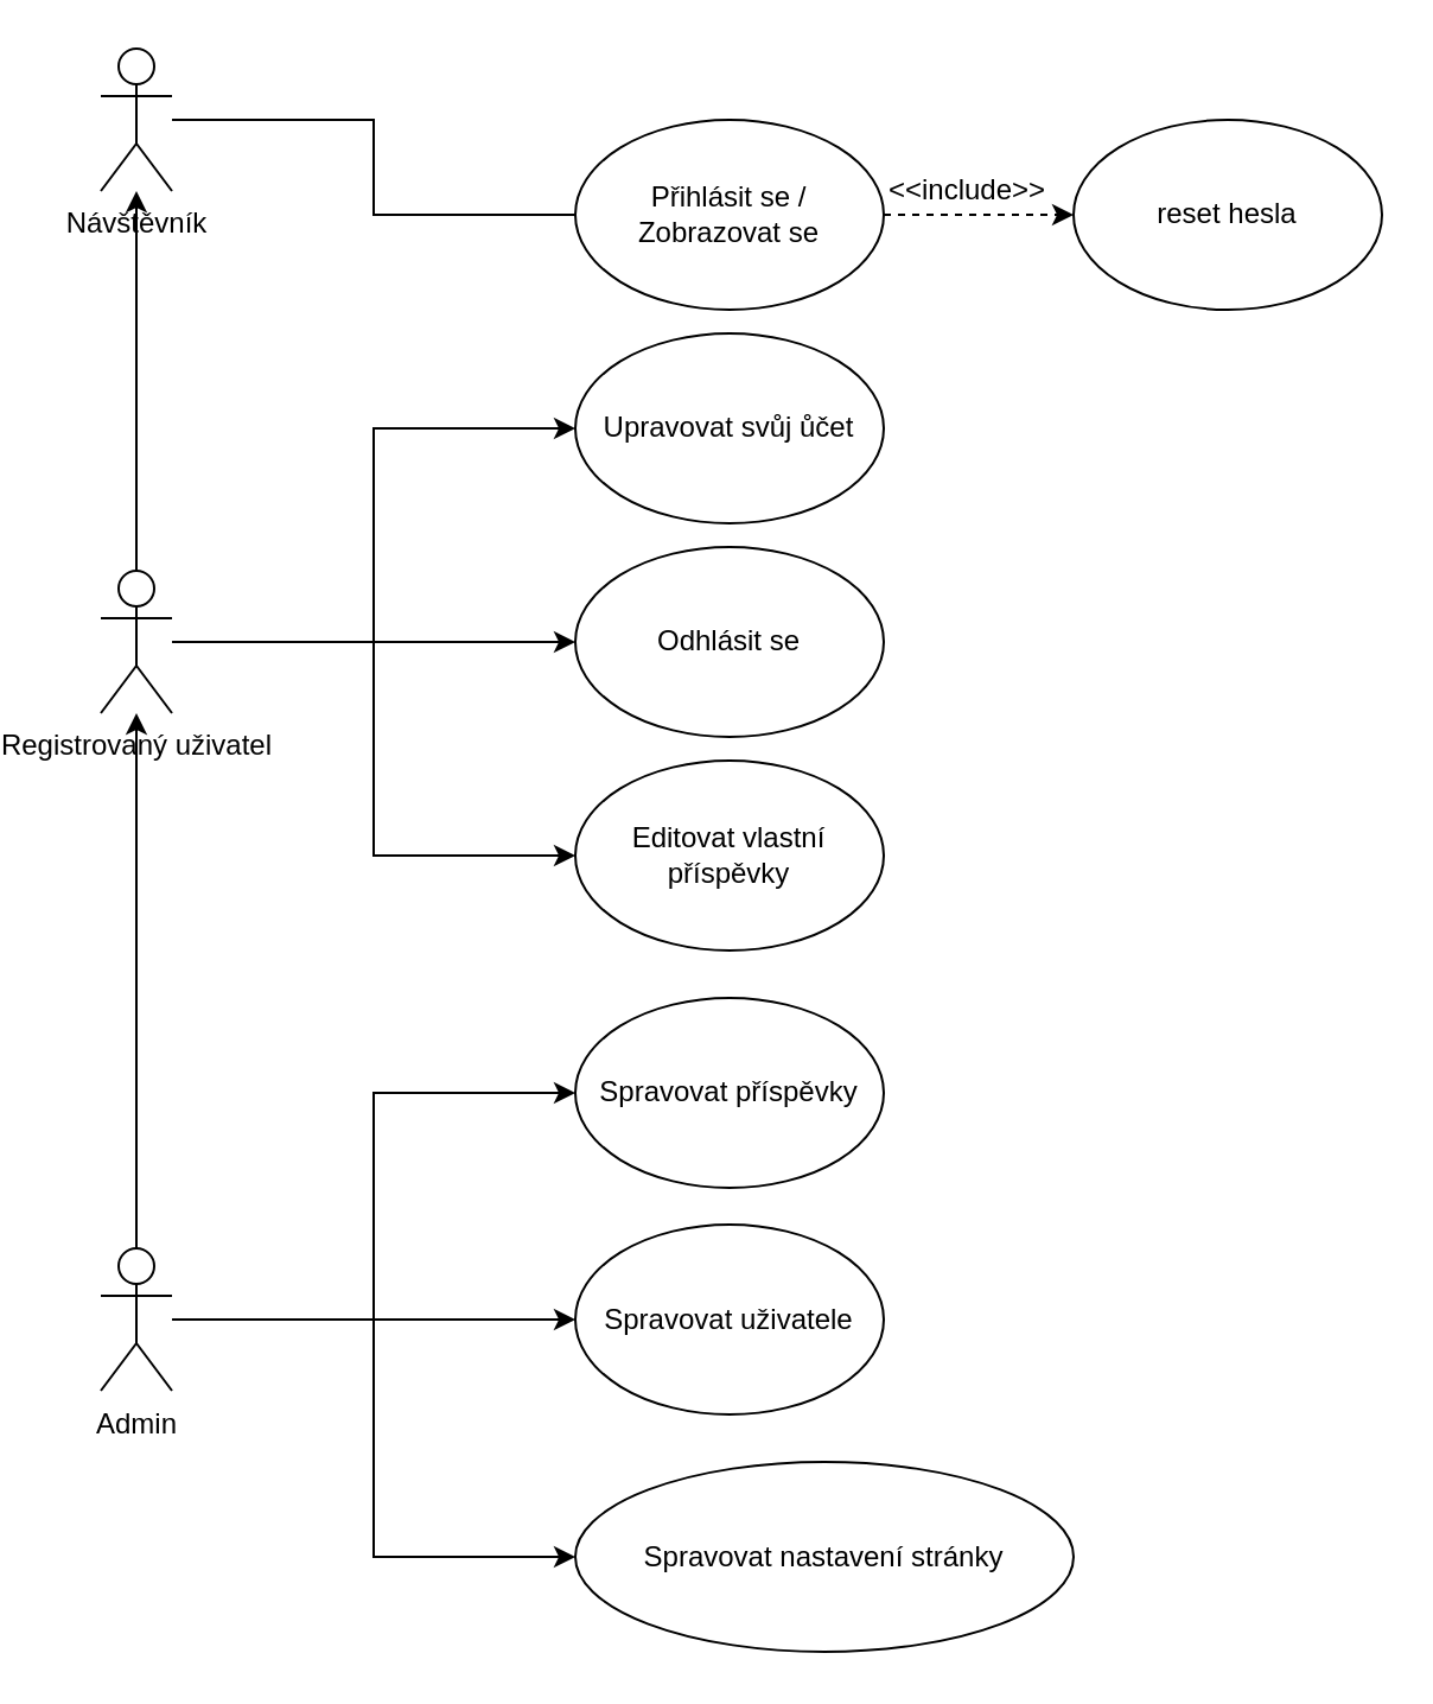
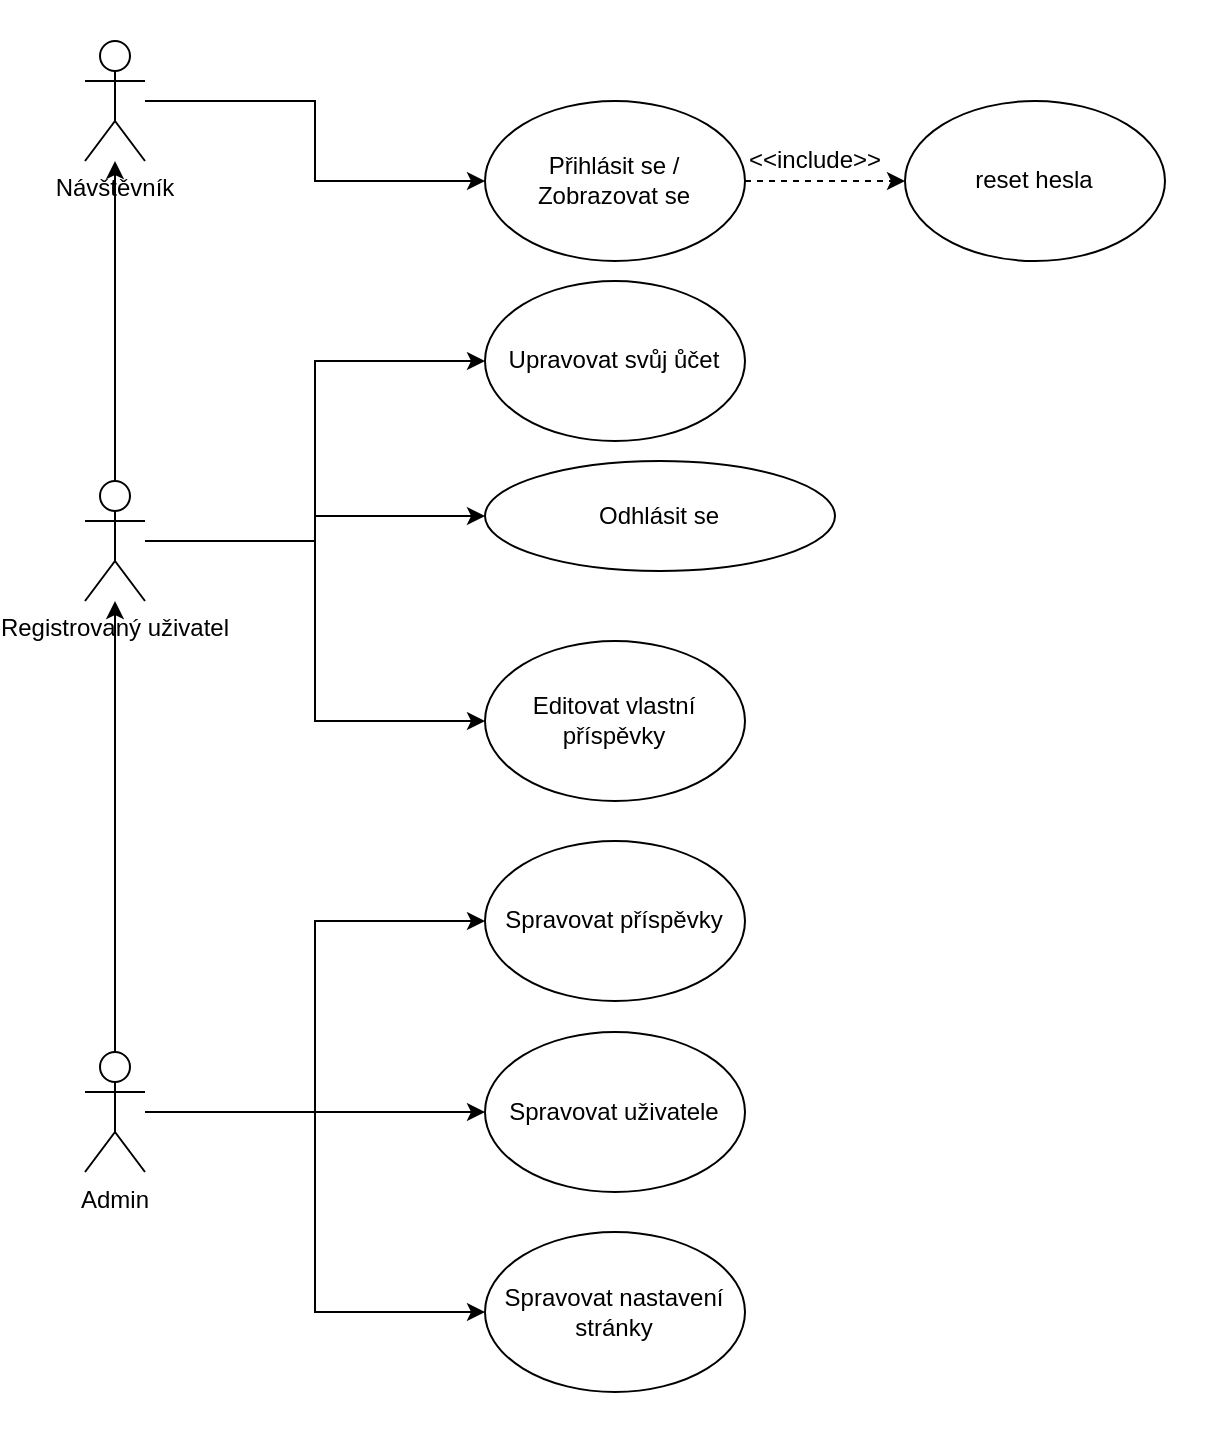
  <mxCell id="0" />
  <mxCell id="1" parent="0" />
  <mxCell id="2" style="edgeStyle=orthogonalEdgeStyle;rounded=0;orthogonalLoop=1;jettySize=auto;html=1;" edge="1" parent="1" source="6" target="15"><mxGeometry relative="1" as="geometry" /></mxCell>
  <mxCell id="3" style="edgeStyle=orthogonalEdgeStyle;rounded=0;orthogonalLoop=1;jettySize=auto;html=1;entryX=0;entryY=0.5;entryDx=0;entryDy=0;" edge="1" parent="1" source="6" target="18"><mxGeometry relative="1" as="geometry" /></mxCell>
  <mxCell id="4" style="edgeStyle=orthogonalEdgeStyle;rounded=0;orthogonalLoop=1;jettySize=auto;html=1;entryX=0;entryY=0.5;entryDx=0;entryDy=0;" edge="1" parent="1" source="6" target="19"><mxGeometry relative="1" as="geometry" /></mxCell>
  <mxCell id="5" style="edgeStyle=orthogonalEdgeStyle;rounded=0;orthogonalLoop=1;jettySize=auto;html=1;entryX=0;entryY=0.5;entryDx=0;entryDy=0;" edge="1" parent="1" source="6" target="12"><mxGeometry relative="1" as="geometry"><mxPoint x="120" y="390" as="targetPoint" /></mxGeometry></mxCell>
  <mxCell id="6" value="Registrovaný uživatel" style="shape=umlActor;verticalLabelPosition=bottom;verticalAlign=top;html=1;outlineConnect=0;" vertex="1" parent="1"><mxGeometry x="20" y="240" width="30" height="60" as="geometry" /></mxCell>
  <mxCell id="7" style="edgeStyle=orthogonalEdgeStyle;rounded=0;orthogonalLoop=1;jettySize=auto;html=1;" edge="1" parent="1" source="11" target="6"><mxGeometry relative="1" as="geometry"><mxPoint x="35" y="504.5" as="targetPoint" /></mxGeometry></mxCell>
  <mxCell id="8" style="edgeStyle=orthogonalEdgeStyle;rounded=0;orthogonalLoop=1;jettySize=auto;html=1;entryX=0;entryY=0.5;entryDx=0;entryDy=0;" edge="1" parent="1" source="11" target="13"><mxGeometry relative="1" as="geometry" /></mxCell>
  <mxCell id="9" style="edgeStyle=orthogonalEdgeStyle;rounded=0;orthogonalLoop=1;jettySize=auto;html=1;entryX=0;entryY=0.5;entryDx=0;entryDy=0;" edge="1" parent="1" source="11" target="22"><mxGeometry relative="1" as="geometry" /></mxCell>
  <mxCell id="10" style="edgeStyle=orthogonalEdgeStyle;rounded=0;orthogonalLoop=1;jettySize=auto;html=1;entryX=0;entryY=0.5;entryDx=0;entryDy=0;" edge="1" parent="1" source="11" target="23"><mxGeometry relative="1" as="geometry" /></mxCell>
  <mxCell id="11" value="Admin" style="shape=umlActor;verticalLabelPosition=bottom;verticalAlign=top;html=1;outlineConnect=0;" vertex="1" parent="1"><mxGeometry x="20" y="525.5" width="30" height="60" as="geometry" /></mxCell>
  <mxCell id="12" value="Editovat vlastní příspěvky" style="ellipse;whiteSpace=wrap;html=1;" vertex="1" parent="1"><mxGeometry x="220" y="320" width="130" height="80" as="geometry" /></mxCell>
  <mxCell id="13" value="Spravovat příspěvky" style="ellipse;whiteSpace=wrap;html=1;" vertex="1" parent="1"><mxGeometry x="220" y="420" width="130" height="80" as="geometry" /></mxCell>
- <mxCell id="14" style="edgeStyle=orthogonalEdgeStyle;rounded=0;orthogonalLoop=1;jettySize=auto;html=1;endArrow=none;" edge="1" parent="1" source="15" target="16"><mxGeometry relative="1" as="geometry" /></mxCell>
+ <mxCell id="14" style="edgeStyle=orthogonalEdgeStyle;rounded=0;orthogonalLoop=1;jettySize=auto;html=1;" edge="1" parent="1" source="15" target="16"><mxGeometry relative="1" as="geometry" /></mxCell>
  <mxCell id="15" value="Návštěvník" style="shape=umlActor;verticalLabelPosition=bottom;verticalAlign=top;html=1;outlineConnect=0;" vertex="1" parent="1"><mxGeometry x="20" y="20" width="30" height="60" as="geometry" /></mxCell>
  <mxCell id="16" value="Přihlásit se / Zobrazovat se" style="ellipse;whiteSpace=wrap;html=1;" vertex="1" parent="1"><mxGeometry x="220" y="50" width="130" height="80" as="geometry" /></mxCell>
  <mxCell id="17" style="edgeStyle=orthogonalEdgeStyle;rounded=0;orthogonalLoop=1;jettySize=auto;html=1;entryX=0;entryY=0.5;entryDx=0;entryDy=0;dashed=1;exitX=1;exitY=0.5;exitDx=0;exitDy=0;" edge="1" parent="1" source="16" target="20"><mxGeometry relative="1" as="geometry"><mxPoint x="460" y="180" as="targetPoint" /></mxGeometry></mxCell>
  <mxCell id="18" value="Upravovat svůj ůčet" style="ellipse;whiteSpace=wrap;html=1;" vertex="1" parent="1"><mxGeometry x="220" y="140" width="130" height="80" as="geometry" /></mxCell>
- <mxCell id="19" value="Odhlásit se" style="ellipse;whiteSpace=wrap;html=1;" vertex="1" parent="1"><mxGeometry x="220" y="230" width="130" height="80" as="geometry" /></mxCell>
+ <mxCell id="19" value="Odhlásit se" style="ellipse;whiteSpace=wrap;html=1;" vertex="1" parent="1"><mxGeometry x="220" y="230" width="175" height="55" as="geometry" /></mxCell>
  <mxCell id="20" value="reset hesla" style="ellipse;whiteSpace=wrap;html=1;" vertex="1" parent="1"><mxGeometry x="430" y="50" width="130" height="80" as="geometry" /></mxCell>
  <mxCell id="21" value="&amp;lt;&amp;lt;include&amp;gt;&amp;gt;" style="text;html=1;align=center;verticalAlign=middle;resizable=0;points=[];autosize=1;strokeColor=none;fillColor=none;" vertex="1" parent="1"><mxGeometry x="340" y="65" width="90" height="30" as="geometry" /></mxCell>
  <mxCell id="22" value="Spravovat uživatele" style="ellipse;whiteSpace=wrap;html=1;" vertex="1" parent="1"><mxGeometry x="220" y="515.5" width="130" height="80" as="geometry" /></mxCell>
- <mxCell id="23" value="Spravovat nastavení stránky" style="ellipse;whiteSpace=wrap;html=1;" vertex="1" parent="1"><mxGeometry x="220" y="615.5" width="210" height="80" as="geometry" /></mxCell>
+ <mxCell id="23" value="Spravovat nastavení stránky" style="ellipse;whiteSpace=wrap;html=1;" vertex="1" parent="1"><mxGeometry x="220" y="615.5" width="130" height="80" as="geometry" /></mxCell>
